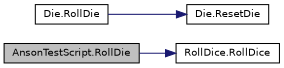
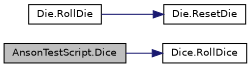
  digraph {
    rankdir=LR
    node [color=black fillcolor=white fontname=Helvetica fontsize=10 shape=record style=filled]
    edge [color=midnightblue fontname=Helvetica fontsize=10 labelfontname=Helvetica labelfontsize=10 style=solid]
-   n1 [fillcolor=grey75 fontcolor=black height=0.2 label="AnsonTestScript.RollDie" width=0.4]
-   n2 [height=0.2 label="RollDice.RollDice" width=0.4]
+   n1 [fillcolor=grey75 fontcolor=black height=0.2 label="AnsonTestScript.Dice" width=0.4]
+   n2 [height=0.2 label="Dice.RollDice" width=0.4]
    n3 [height=0.2 label="Die.RollDie" width=0.4]
    n4 [height=0.2 label="Die.ResetDie" width=0.4]
    n1 -> n2
    n3 -> n4
  }
